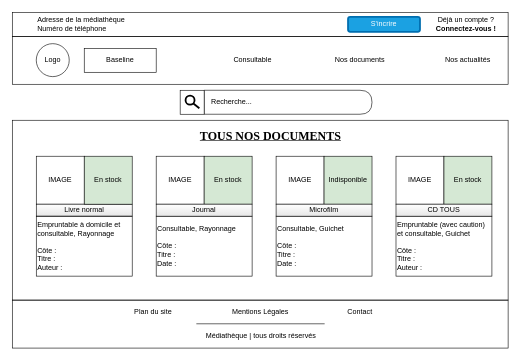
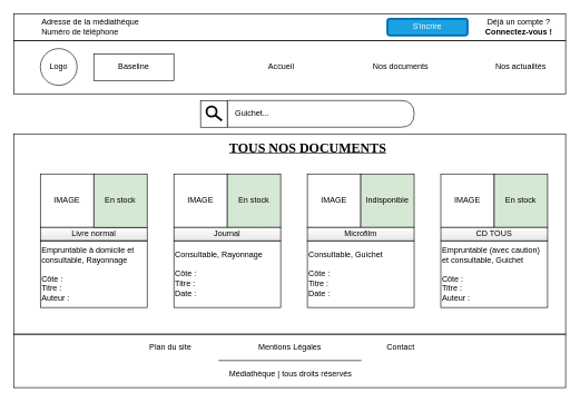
  <mxCell id="0" />
  <mxCell id="1" parent="0" />
  <mxCell id="2" value="" style="rounded=0;whiteSpace=wrap;html=1;fillColor=none;" parent="1" vertex="1"><mxGeometry y="60" width="827" height="80" as="geometry" x="20" /></mxCell>
- <mxCell id="3" value="&lt;span&gt;&amp;nbsp; &amp;nbsp;Recherche...&lt;/span&gt;" style="shape=delay;whiteSpace=wrap;html=1;strokeColor=#000000;fillColor=#ffffff;align=left;" parent="1" vertex="1"><mxGeometry x="340" y="150" width="280" height="40" as="geometry" /></mxCell>
+ <mxCell id="3" value="&lt;span&gt;&amp;nbsp; &amp;nbsp;Guichet...&lt;/span&gt;" style="shape=delay;whiteSpace=wrap;html=1;strokeColor=#000000;fillColor=#ffffff;align=left;" parent="1" vertex="1"><mxGeometry x="340" y="150" width="280" height="40" as="geometry" /></mxCell>
  <mxCell id="4" value="" style="rounded=0;whiteSpace=wrap;html=1;strokeWidth=1;" parent="1" vertex="1"><mxGeometry x="300" y="150" width="40" height="40" as="geometry" /></mxCell>
  <mxCell id="5" value="" style="endArrow=none;html=1;strokeColor=#000000;strokeWidth=3;jumpSize=1;" parent="1" edge="1"><mxGeometry width="50" height="50" relative="1" as="geometry"><mxPoint x="332" y="180" as="sourcePoint" /><mxPoint x="322" y="172" as="targetPoint" /><Array as="points" /></mxGeometry></mxCell>
  <mxCell id="6" value="" style="ellipse;whiteSpace=wrap;html=1;aspect=fixed;strokeColor=#000000;strokeWidth=3;fillColor=#FFFFFF;" parent="1" vertex="1"><mxGeometry x="309" y="159" width="15" height="15" as="geometry" /></mxCell>
  <mxCell id="7" value="" style="rounded=0;whiteSpace=wrap;html=1;fillColor=none;" parent="1" vertex="1"><mxGeometry y="200" width="827" height="300" as="geometry" x="20" /></mxCell>
  <mxCell id="8" value="" style="rounded=0;whiteSpace=wrap;html=1;fillColor=none;" parent="1" vertex="1"><mxGeometry y="500" width="827" height="80" as="geometry" x="20" /></mxCell>
- <mxCell id="9" value="&lt;font size=&quot;1&quot; face=&quot;Verdana&quot;&gt;&lt;u&gt;&lt;b style=&quot;font-size: 20px&quot;&gt;TOUS NOS DOCUMENTS&lt;/b&gt;&lt;/u&gt;&lt;/font&gt;" style="text;html=1;strokeColor=none;fillColor=none;align=center;verticalAlign=middle;whiteSpace=wrap;rounded=0;" parent="1" vertex="1"><mxGeometry x="291" y="215" width="320" height="20" as="geometry" /></mxCell>
+ <mxCell id="9" value="&lt;font size=&quot;1&quot; face=&quot;Verdana&quot;&gt;&lt;u&gt;&lt;b style=&quot;font-size: 20px&quot;&gt;TOUS NOS DOCUMENTS&lt;/b&gt;&lt;/u&gt;&lt;/font&gt;" style="text;html=1;strokeColor=none;fillColor=none;align=center;verticalAlign=middle;whiteSpace=wrap;rounded=0;" parent="1" vertex="1"><mxGeometry x="301" y="210" width="320" height="20" as="geometry" /></mxCell>
  <mxCell id="10" value="&lt;span&gt;IMAGE&lt;/span&gt;" style="whiteSpace=wrap;html=1;aspect=fixed;fillColor=#ffffff;" parent="1" vertex="1"><mxGeometry x="60" y="260" width="80" height="80" as="geometry" /></mxCell>
  <mxCell id="11" value="Livre normal" style="rounded=0;whiteSpace=wrap;html=1;gradientColor=#E6E6E6;fillColor=#FFFFFF;" parent="1" vertex="1"><mxGeometry x="60" y="340" width="160" height="20" as="geometry" /></mxCell>
  <mxCell id="12" value="Médiathèque | tous droits réservés" style="text;html=1;strokeColor=none;fillColor=none;align=center;verticalAlign=middle;whiteSpace=wrap;rounded=0;" parent="1" vertex="1"><mxGeometry x="340" y="550" width="190" height="20" as="geometry" /></mxCell>
  <mxCell id="13" value="Mentions Légales" style="text;html=1;strokeColor=none;fillColor=none;align=center;verticalAlign=middle;whiteSpace=wrap;rounded=0;" parent="1" vertex="1"><mxGeometry x="381" y="510" width="106" height="20" as="geometry" /></mxCell>
  <mxCell id="14" value="Plan du site" style="text;html=1;strokeColor=none;fillColor=none;align=center;verticalAlign=middle;whiteSpace=wrap;rounded=0;" parent="1" vertex="1"><mxGeometry x="220" y="510" width="70" height="20" as="geometry" /></mxCell>
  <mxCell id="15" value="Contact" style="text;html=1;align=center;verticalAlign=middle;whiteSpace=wrap;rounded=0;" parent="1" vertex="1"><mxGeometry x="580" y="510" width="40" height="20" as="geometry" /></mxCell>
  <mxCell id="16" value="" style="endArrow=none;html=1;strokeWidth=1;rounded=0;" parent="1" edge="1"><mxGeometry width="50" height="50" relative="1" as="geometry"><mxPoint x="327" y="539.5" as="sourcePoint" /><mxPoint x="541" y="539.5" as="targetPoint" /><Array as="points"><mxPoint x="327" y="539.5" /></Array></mxGeometry></mxCell>
  <mxCell id="17" value="Adresse de la médiathèque&lt;br&gt;Numéro de téléphone" style="text;html=1;strokeColor=none;fillColor=none;align=left;verticalAlign=middle;whiteSpace=wrap;rounded=0;" parent="1" vertex="1"><mxGeometry x="60" width="280" height="40" as="geometry" y="20" /></mxCell>
  <mxCell id="18" value="Baseline" style="rounded=0;whiteSpace=wrap;html=1;strokeColor=#000000;strokeWidth=1;fillColor=none;" parent="1" vertex="1"><mxGeometry x="140" y="80" width="120" height="40" as="geometry" /></mxCell>
  <mxCell id="19" value="Logo" style="ellipse;whiteSpace=wrap;html=1;aspect=fixed;fillColor=none;" parent="1" vertex="1"><mxGeometry x="60" y="72.25" width="55" height="55" as="geometry" /></mxCell>
  <mxCell id="20" value="S'incrire" style="rounded=1;whiteSpace=wrap;html=1;strokeColor=#006EAF;strokeWidth=3;fillColor=#1ba1e2;fontColor=#ffffff;" parent="1" vertex="1"><mxGeometry x="580" y="27.5" width="120" height="25" as="geometry" /></mxCell>
  <mxCell id="21" value="Déjà un compte ?&lt;br&gt;&lt;b&gt;Connectez-vous !&lt;/b&gt;" style="ellipse;whiteSpace=wrap;html=1;fillColor=none;strokeColor=none;" parent="1" vertex="1"><mxGeometry x="722" width="110" height="40" as="geometry" y="20" /></mxCell>
  <mxCell id="22" value="Nos actualités" style="text;html=1;strokeColor=none;fillColor=none;align=center;verticalAlign=middle;whiteSpace=wrap;rounded=0;" parent="1" vertex="1"><mxGeometry x="740" y="80" width="80" height="40" as="geometry" /></mxCell>
  <mxCell id="23" value="Nos documents" style="text;html=1;strokeColor=none;fillColor=none;align=center;verticalAlign=middle;whiteSpace=wrap;rounded=0;" parent="1" vertex="1"><mxGeometry x="540" y="80" width="120" height="40" as="geometry" /></mxCell>
  <mxCell id="24" value="" style="rounded=0;whiteSpace=wrap;html=1;fillColor=none;" parent="1" vertex="1"><mxGeometry width="827" height="40" as="geometry" x="20" y="20" /></mxCell>
- <mxCell id="25" value="Consultable" style="text;html=1;strokeColor=none;fillColor=none;align=center;verticalAlign=middle;whiteSpace=wrap;rounded=0;" parent="1" vertex="1"><mxGeometry x="381" y="80" width="80" height="40" as="geometry" /></mxCell>
+ <mxCell id="25" value="Accueil" style="text;html=1;strokeColor=none;fillColor=none;align=center;verticalAlign=middle;whiteSpace=wrap;rounded=0;" parent="1" vertex="1"><mxGeometry x="381" y="80" width="80" height="40" as="geometry" /></mxCell>
  <mxCell id="26" value="Empruntable à domicile et consultable, Rayonnage&lt;br&gt;&lt;br&gt;Côte :&lt;br&gt;Titre :&amp;nbsp;&lt;br&gt;Auteur :" style="rounded=0;whiteSpace=wrap;html=1;fillColor=none;align=left;" vertex="1" parent="1"><mxGeometry x="60" y="360" width="160" height="100" as="geometry" /></mxCell>
  <mxCell id="27" value="En stock" style="whiteSpace=wrap;html=1;aspect=fixed;fillColor=#d5e8d4;" vertex="1" parent="1"><mxGeometry x="140" y="260" width="80" height="80" as="geometry" /></mxCell>
  <mxCell id="28" value="&lt;span&gt;IMAGE&lt;/span&gt;" style="whiteSpace=wrap;html=1;aspect=fixed;fillColor=#ffffff;" vertex="1" parent="1"><mxGeometry x="260" y="260" width="80" height="80" as="geometry" /></mxCell>
  <mxCell id="29" value="Consultable, Rayonnage&lt;br&gt;&lt;br&gt;Côte :&lt;br&gt;Titre :&amp;nbsp;&lt;br&gt;Date :" style="rounded=0;whiteSpace=wrap;html=1;fillColor=none;align=left;" vertex="1" parent="1"><mxGeometry x="260" y="360" width="160" height="100" as="geometry" /></mxCell>
  <mxCell id="30" value="En stock" style="whiteSpace=wrap;html=1;aspect=fixed;fillColor=#d5e8d4;" vertex="1" parent="1"><mxGeometry x="340" y="260" width="80" height="80" as="geometry" /></mxCell>
  <mxCell id="31" value="&lt;span&gt;IMAGE&lt;/span&gt;" style="whiteSpace=wrap;html=1;aspect=fixed;fillColor=#ffffff;" vertex="1" parent="1"><mxGeometry x="460" y="260" width="80" height="80" as="geometry" /></mxCell>
  <mxCell id="32" value="Indisponible" style="whiteSpace=wrap;html=1;aspect=fixed;fillColor=#d5e8d4;" vertex="1" parent="1"><mxGeometry x="540" y="260" width="80" height="80" as="geometry" /></mxCell>
  <mxCell id="33" value="Consultable, Guichet&lt;br&gt;&lt;br&gt;Côte :&lt;br&gt;Titre :&amp;nbsp;&lt;br&gt;Date :" style="rounded=0;whiteSpace=wrap;html=1;fillColor=none;align=left;" vertex="1" parent="1"><mxGeometry x="460" y="360" width="160" height="100" as="geometry" /></mxCell>
  <mxCell id="34" value="&lt;span&gt;IMAGE&lt;/span&gt;" style="whiteSpace=wrap;html=1;aspect=fixed;fillColor=#ffffff;" vertex="1" parent="1"><mxGeometry x="660" y="260" width="80" height="80" as="geometry" /></mxCell>
  <mxCell id="35" value="En stock" style="whiteSpace=wrap;html=1;aspect=fixed;fillColor=#d5e8d4;" vertex="1" parent="1"><mxGeometry x="740" y="260" width="80" height="80" as="geometry" /></mxCell>
  <mxCell id="36" value="Empruntable (avec caution) et consultable, Guichet&lt;br&gt;&lt;br&gt;Côte :&lt;br&gt;Titre :&amp;nbsp;&lt;br&gt;Auteur :" style="rounded=0;whiteSpace=wrap;html=1;fillColor=none;align=left;" vertex="1" parent="1"><mxGeometry x="660" y="360" width="160" height="100" as="geometry" /></mxCell>
  <mxCell id="37" value="Journal" style="rounded=0;whiteSpace=wrap;html=1;gradientColor=#E6E6E6;fillColor=#FFFFFF;" vertex="1" parent="1"><mxGeometry x="260" y="340" width="160" height="20" as="geometry" /></mxCell>
  <mxCell id="38" value="Microfilm" style="rounded=0;whiteSpace=wrap;html=1;gradientColor=#E6E6E6;fillColor=#FFFFFF;" vertex="1" parent="1"><mxGeometry x="460" y="340" width="160" height="20" as="geometry" /></mxCell>
  <mxCell id="39" value="CD TOUS" style="rounded=0;whiteSpace=wrap;html=1;gradientColor=#E6E6E6;fillColor=#FFFFFF;" vertex="1" parent="1"><mxGeometry x="660" y="340" width="160" height="20" as="geometry" /></mxCell>
